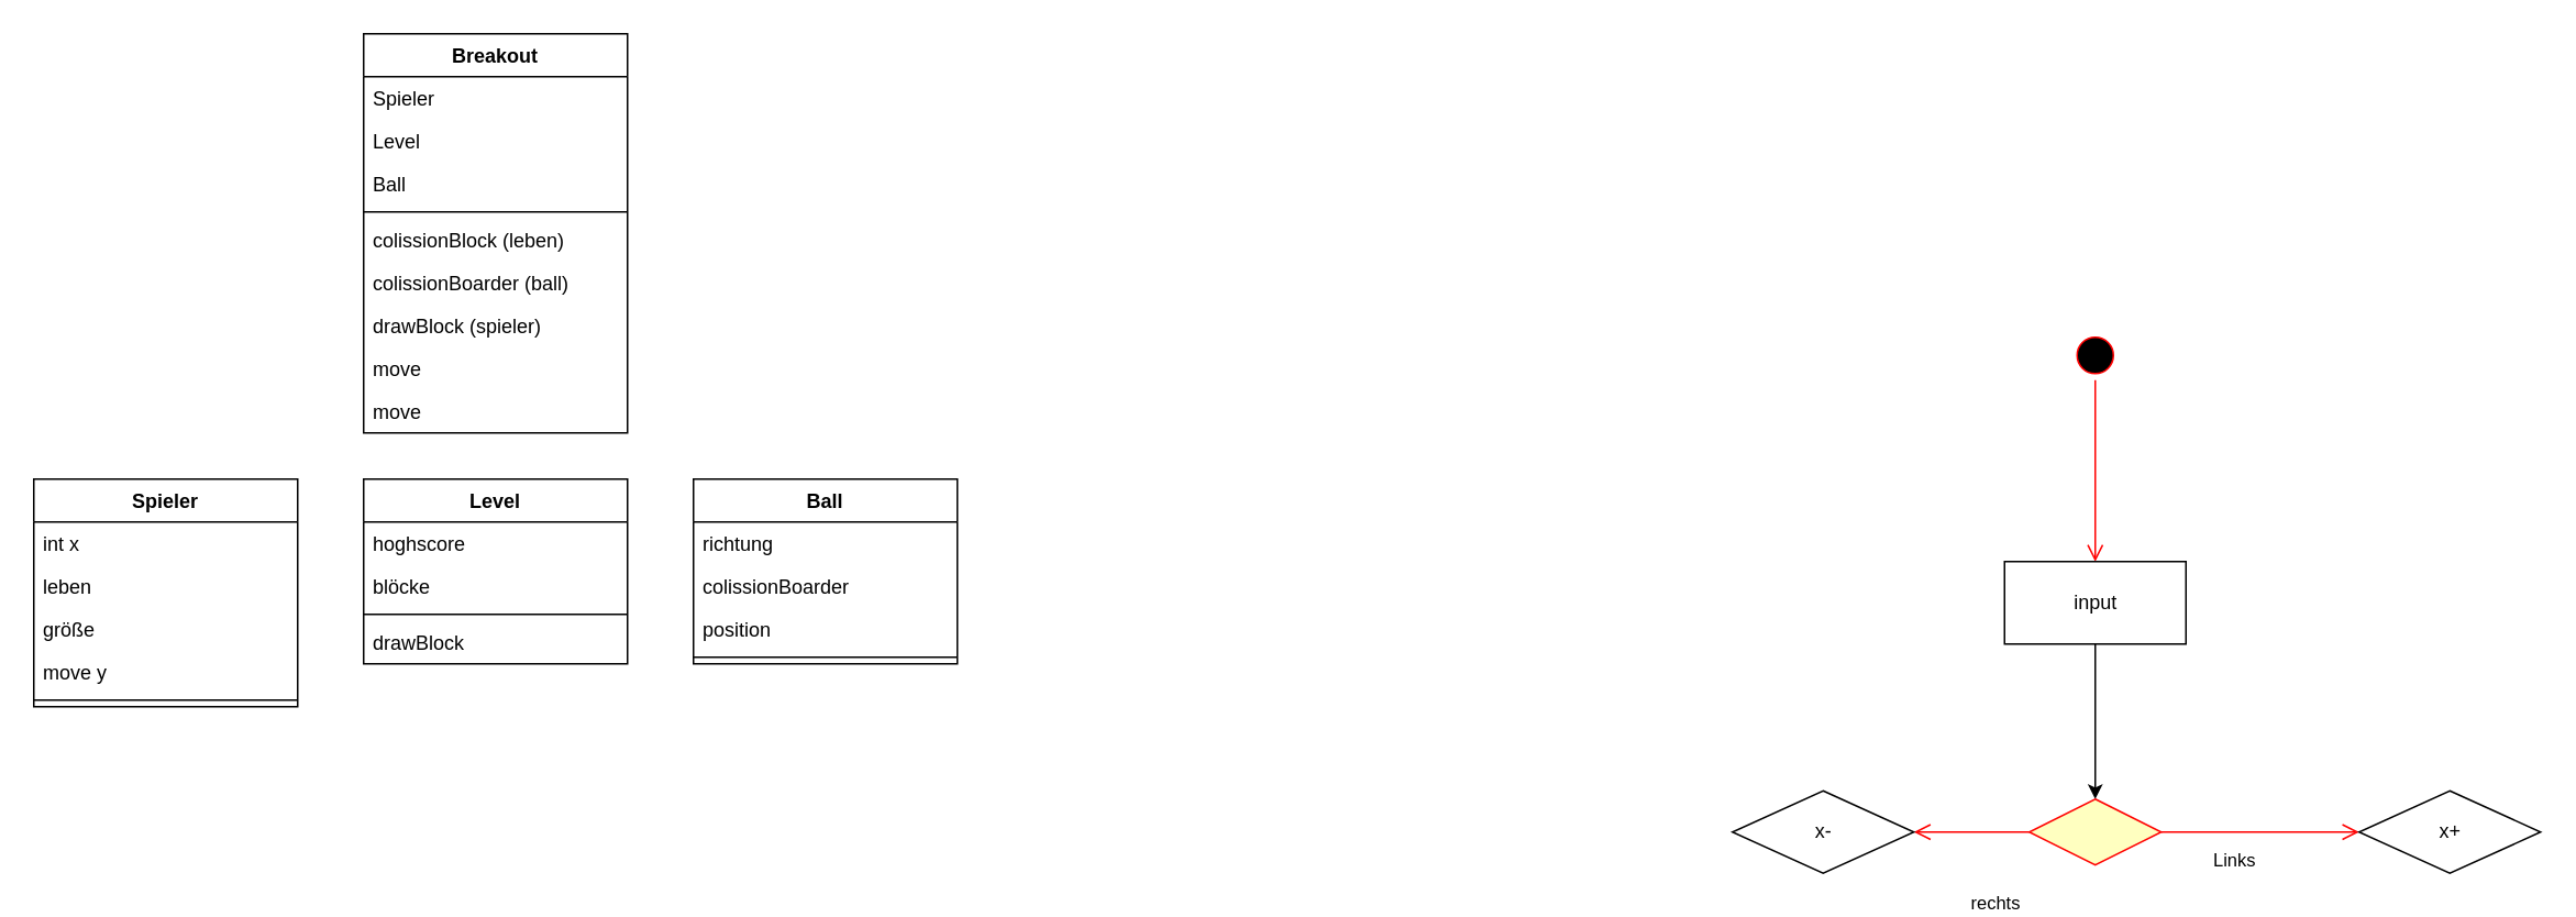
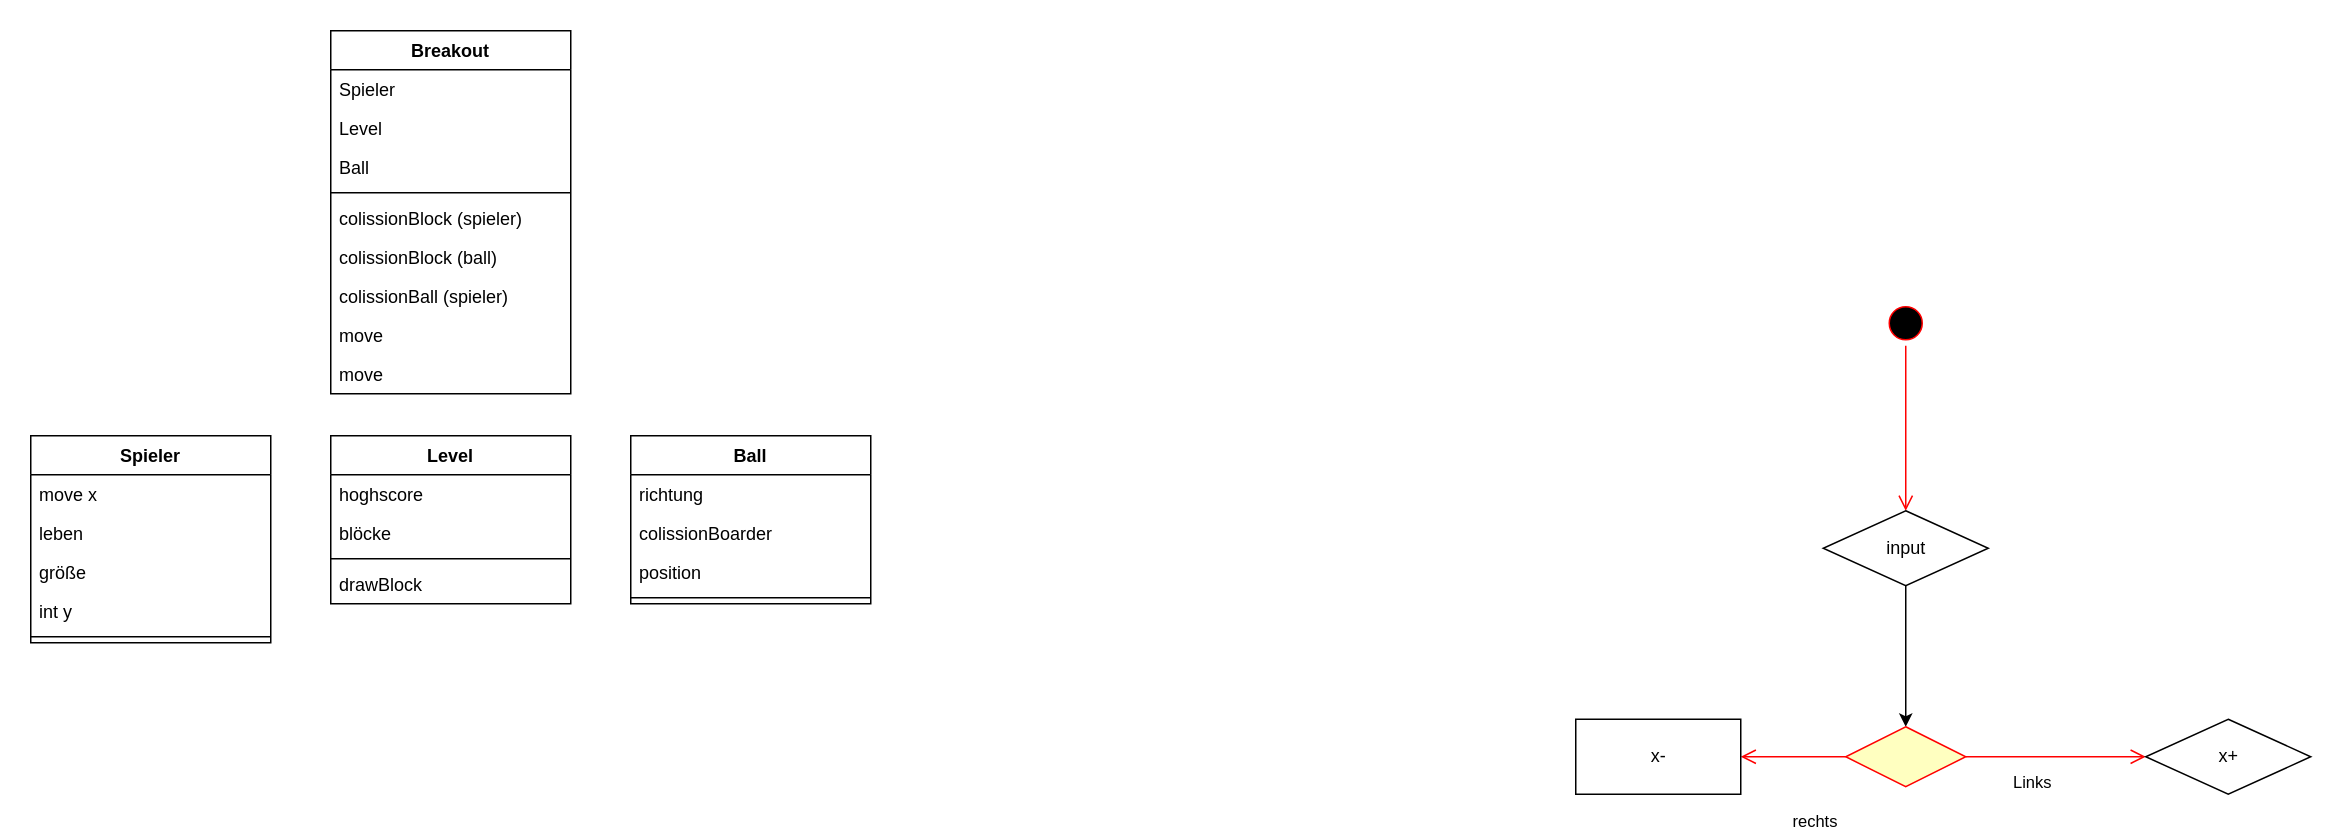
  <mxCell id="0" />
  <mxCell id="1" parent="0" />
  <mxCell id="2" value="" style="ellipse;html=1;shape=startState;fillColor=#000000;strokeColor=#ff0000;" parent="1" vertex="1"><mxGeometry x="1255" y="200" width="30" height="30" as="geometry" /></mxCell>
  <mxCell id="3" value="" style="edgeStyle=orthogonalEdgeStyle;html=1;verticalAlign=bottom;endArrow=open;endSize=8;strokeColor=#ff0000;rounded=0;entryX=0.5;entryY=0;entryDx=0;entryDy=0;" parent="1" source="2" target="5" edge="1"><mxGeometry relative="1" as="geometry"><mxPoint x="1205" y="270" as="targetPoint" /></mxGeometry></mxCell>
  <mxCell id="4" style="edgeStyle=orthogonalEdgeStyle;rounded=0;orthogonalLoop=1;jettySize=auto;html=1;" parent="1" source="5" target="6" edge="1"><mxGeometry relative="1" as="geometry" /></mxCell>
- <mxCell id="5" value="input" style="html=1;" parent="1" vertex="1"><mxGeometry x="1215" y="340" width="110" height="50" as="geometry" /></mxCell>
+ <mxCell id="5" value="input" style="rhombus;html=1;" parent="1" vertex="1"><mxGeometry x="1215" y="340" width="110" height="50" as="geometry" /></mxCell>
  <mxCell id="6" value="" style="rhombus;whiteSpace=wrap;html=1;fillColor=#ffffc0;strokeColor=#ff0000;" parent="1" vertex="1"><mxGeometry x="1230" y="484" width="80" height="40" as="geometry" /></mxCell>
  <mxCell id="7" value="Links" style="edgeStyle=orthogonalEdgeStyle;html=1;align=left;verticalAlign=bottom;endArrow=open;endSize=8;strokeColor=#ff0000;rounded=0;entryX=0;entryY=0.5;entryDx=0;entryDy=0;" parent="1" source="6" target="10" edge="1"><mxGeometry x="-0.5" y="-26" relative="1" as="geometry"><mxPoint x="1400" y="470" as="targetPoint" /><mxPoint as="offset" /></mxGeometry></mxCell>
  <mxCell id="8" value="rechts&amp;nbsp;" style="edgeStyle=orthogonalEdgeStyle;html=1;align=left;verticalAlign=top;endArrow=open;endSize=8;strokeColor=#ff0000;rounded=0;entryX=1;entryY=0.5;entryDx=0;entryDy=0;" parent="1" source="6" target="9" edge="1"><mxGeometry x="0.057" y="30" relative="1" as="geometry"><mxPoint x="1090" y="510" as="targetPoint" /><mxPoint as="offset" /></mxGeometry></mxCell>
- <mxCell id="9" value="x-" style="rhombus;html=1;" parent="1" vertex="1"><mxGeometry x="1050" y="479" width="110" height="50" as="geometry" /></mxCell>
+ <mxCell id="9" value="x-" style="html=1;" parent="1" vertex="1"><mxGeometry x="1050" y="479" width="110" height="50" as="geometry" /></mxCell>
  <mxCell id="10" value="x+" style="rhombus;html=1;" parent="1" vertex="1"><mxGeometry x="1430" y="479" width="110" height="50" as="geometry" /></mxCell>
  <mxCell id="11" value="Ball" style="swimlane;fontStyle=1;align=center;verticalAlign=top;childLayout=stackLayout;horizontal=1;startSize=26;horizontalStack=0;resizeParent=1;resizeParentMax=0;resizeLast=0;collapsible=1;marginBottom=0;" parent="1" vertex="1"><mxGeometry x="420" y="290" width="160" height="112" as="geometry" /></mxCell>
  <mxCell id="12" value="richtung" style="text;strokeColor=none;fillColor=none;align=left;verticalAlign=top;spacingLeft=4;spacingRight=4;overflow=hidden;rotatable=0;points=[[0,0.5],[1,0.5]];portConstraint=eastwest;" parent="11" vertex="1"><mxGeometry y="26" width="160" height="26" as="geometry" /></mxCell>
  <mxCell id="13" value="colissionBoarder" style="text;strokeColor=none;fillColor=none;align=left;verticalAlign=top;spacingLeft=4;spacingRight=4;overflow=hidden;rotatable=0;points=[[0,0.5],[1,0.5]];portConstraint=eastwest;" parent="11" vertex="1"><mxGeometry y="52" width="160" height="26" as="geometry" /></mxCell>
  <mxCell id="14" value="position" style="text;strokeColor=none;fillColor=none;align=left;verticalAlign=top;spacingLeft=4;spacingRight=4;overflow=hidden;rotatable=0;points=[[0,0.5],[1,0.5]];portConstraint=eastwest;" parent="11" vertex="1"><mxGeometry y="78" width="160" height="26" as="geometry" /></mxCell>
  <mxCell id="15" value="" style="line;strokeWidth=1;fillColor=none;align=left;verticalAlign=middle;spacingTop=-1;spacingLeft=3;spacingRight=3;rotatable=0;labelPosition=right;points=[];portConstraint=eastwest;" parent="11" vertex="1"><mxGeometry y="104" width="160" height="8" as="geometry" /></mxCell>
  <mxCell id="16" value="Level" style="swimlane;fontStyle=1;align=center;verticalAlign=top;childLayout=stackLayout;horizontal=1;startSize=26;horizontalStack=0;resizeParent=1;resizeParentMax=0;resizeLast=0;collapsible=1;marginBottom=0;" parent="1" vertex="1"><mxGeometry x="220" y="290" width="160" height="112" as="geometry" /></mxCell>
  <mxCell id="17" value="hoghscore" style="text;strokeColor=none;fillColor=none;align=left;verticalAlign=top;spacingLeft=4;spacingRight=4;overflow=hidden;rotatable=0;points=[[0,0.5],[1,0.5]];portConstraint=eastwest;" parent="16" vertex="1"><mxGeometry y="26" width="160" height="26" as="geometry" /></mxCell>
  <mxCell id="18" value="blöcke" style="text;strokeColor=none;fillColor=none;align=left;verticalAlign=top;spacingLeft=4;spacingRight=4;overflow=hidden;rotatable=0;points=[[0,0.5],[1,0.5]];portConstraint=eastwest;" parent="16" vertex="1"><mxGeometry y="52" width="160" height="26" as="geometry" /></mxCell>
  <mxCell id="19" value="" style="line;strokeWidth=1;fillColor=none;align=left;verticalAlign=middle;spacingTop=-1;spacingLeft=3;spacingRight=3;rotatable=0;labelPosition=right;points=[];portConstraint=eastwest;" parent="16" vertex="1"><mxGeometry y="78" width="160" height="8" as="geometry" /></mxCell>
  <mxCell id="20" value="drawBlock" style="text;strokeColor=none;fillColor=none;align=left;verticalAlign=top;spacingLeft=4;spacingRight=4;overflow=hidden;rotatable=0;points=[[0,0.5],[1,0.5]];portConstraint=eastwest;" parent="16" vertex="1"><mxGeometry y="86" width="160" height="26" as="geometry" /></mxCell>
  <mxCell id="21" value="Spieler" style="swimlane;fontStyle=1;align=center;verticalAlign=top;childLayout=stackLayout;horizontal=1;startSize=26;horizontalStack=0;resizeParent=1;resizeParentMax=0;resizeLast=0;collapsible=1;marginBottom=0;" parent="1" vertex="1"><mxGeometry x="20" y="290" width="160" height="138" as="geometry" /></mxCell>
- <mxCell id="22" value="int x" style="text;strokeColor=none;fillColor=none;align=left;verticalAlign=top;spacingLeft=4;spacingRight=4;overflow=hidden;rotatable=0;points=[[0,0.5],[1,0.5]];portConstraint=eastwest;" parent="21" vertex="1"><mxGeometry y="26" width="160" height="26" as="geometry" /></mxCell>
+ <mxCell id="22" value="move x" style="text;strokeColor=none;fillColor=none;align=left;verticalAlign=top;spacingLeft=4;spacingRight=4;overflow=hidden;rotatable=0;points=[[0,0.5],[1,0.5]];portConstraint=eastwest;" parent="21" vertex="1"><mxGeometry y="26" width="160" height="26" as="geometry" /></mxCell>
  <mxCell id="23" value="leben" style="text;strokeColor=none;fillColor=none;align=left;verticalAlign=top;spacingLeft=4;spacingRight=4;overflow=hidden;rotatable=0;points=[[0,0.5],[1,0.5]];portConstraint=eastwest;" parent="21" vertex="1"><mxGeometry y="52" width="160" height="26" as="geometry" /></mxCell>
  <mxCell id="24" value="größe" style="text;strokeColor=none;fillColor=none;align=left;verticalAlign=top;spacingLeft=4;spacingRight=4;overflow=hidden;rotatable=0;points=[[0,0.5],[1,0.5]];portConstraint=eastwest;" parent="21" vertex="1"><mxGeometry y="78" width="160" height="26" as="geometry" /></mxCell>
- <mxCell id="25" value="move y " style="text;strokeColor=none;fillColor=none;align=left;verticalAlign=top;spacingLeft=4;spacingRight=4;overflow=hidden;rotatable=0;points=[[0,0.5],[1,0.5]];portConstraint=eastwest;" parent="21" vertex="1"><mxGeometry y="104" width="160" height="26" as="geometry" /></mxCell>
+ <mxCell id="25" value="int y " style="text;strokeColor=none;fillColor=none;align=left;verticalAlign=top;spacingLeft=4;spacingRight=4;overflow=hidden;rotatable=0;points=[[0,0.5],[1,0.5]];portConstraint=eastwest;" parent="21" vertex="1"><mxGeometry y="104" width="160" height="26" as="geometry" /></mxCell>
  <mxCell id="26" value="" style="line;strokeWidth=1;fillColor=none;align=left;verticalAlign=middle;spacingTop=-1;spacingLeft=3;spacingRight=3;rotatable=0;labelPosition=right;points=[];portConstraint=eastwest;" parent="21" vertex="1"><mxGeometry y="130" width="160" height="8" as="geometry" /></mxCell>
  <mxCell id="27" value="Breakout" style="swimlane;fontStyle=1;align=center;verticalAlign=top;childLayout=stackLayout;horizontal=1;startSize=26;horizontalStack=0;resizeParent=1;resizeParentMax=0;resizeLast=0;collapsible=1;marginBottom=0;" parent="1" vertex="1"><mxGeometry x="220" y="20" width="160" height="242" as="geometry" /></mxCell>
  <mxCell id="28" value="Spieler" style="text;strokeColor=none;fillColor=none;align=left;verticalAlign=top;spacingLeft=4;spacingRight=4;overflow=hidden;rotatable=0;points=[[0,0.5],[1,0.5]];portConstraint=eastwest;" parent="27" vertex="1"><mxGeometry y="26" width="160" height="26" as="geometry" /></mxCell>
  <mxCell id="29" value="Level" style="text;strokeColor=none;fillColor=none;align=left;verticalAlign=top;spacingLeft=4;spacingRight=4;overflow=hidden;rotatable=0;points=[[0,0.5],[1,0.5]];portConstraint=eastwest;" parent="27" vertex="1"><mxGeometry y="52" width="160" height="26" as="geometry" /></mxCell>
  <mxCell id="30" value="Ball" style="text;strokeColor=none;fillColor=none;align=left;verticalAlign=top;spacingLeft=4;spacingRight=4;overflow=hidden;rotatable=0;points=[[0,0.5],[1,0.5]];portConstraint=eastwest;" parent="27" vertex="1"><mxGeometry y="78" width="160" height="26" as="geometry" /></mxCell>
  <mxCell id="31" value="" style="line;strokeWidth=1;fillColor=none;align=left;verticalAlign=middle;spacingTop=-1;spacingLeft=3;spacingRight=3;rotatable=0;labelPosition=right;points=[];portConstraint=eastwest;" parent="27" vertex="1"><mxGeometry y="104" width="160" height="8" as="geometry" /></mxCell>
- <mxCell id="32" value="colissionBlock (leben)" style="text;strokeColor=none;fillColor=none;align=left;verticalAlign=top;spacingLeft=4;spacingRight=4;overflow=hidden;rotatable=0;points=[[0,0.5],[1,0.5]];portConstraint=eastwest;" parent="27" vertex="1"><mxGeometry y="112" width="160" height="26" as="geometry" /></mxCell>
- <mxCell id="33" value="colissionBoarder (ball)" style="text;strokeColor=none;fillColor=none;align=left;verticalAlign=top;spacingLeft=4;spacingRight=4;overflow=hidden;rotatable=0;points=[[0,0.5],[1,0.5]];portConstraint=eastwest;" parent="27" vertex="1"><mxGeometry y="138" width="160" height="26" as="geometry" /></mxCell>
- <mxCell id="34" value="drawBlock (spieler)" style="text;strokeColor=none;fillColor=none;align=left;verticalAlign=top;spacingLeft=4;spacingRight=4;overflow=hidden;rotatable=0;points=[[0,0.5],[1,0.5]];portConstraint=eastwest;" parent="27" vertex="1"><mxGeometry y="164" width="160" height="26" as="geometry" /></mxCell>
+ <mxCell id="32" value="colissionBlock (spieler)" style="text;strokeColor=none;fillColor=none;align=left;verticalAlign=top;spacingLeft=4;spacingRight=4;overflow=hidden;rotatable=0;points=[[0,0.5],[1,0.5]];portConstraint=eastwest;" parent="27" vertex="1"><mxGeometry y="112" width="160" height="26" as="geometry" /></mxCell>
+ <mxCell id="33" value="colissionBlock (ball)" style="text;strokeColor=none;fillColor=none;align=left;verticalAlign=top;spacingLeft=4;spacingRight=4;overflow=hidden;rotatable=0;points=[[0,0.5],[1,0.5]];portConstraint=eastwest;" parent="27" vertex="1"><mxGeometry y="138" width="160" height="26" as="geometry" /></mxCell>
+ <mxCell id="34" value="colissionBall (spieler)" style="text;strokeColor=none;fillColor=none;align=left;verticalAlign=top;spacingLeft=4;spacingRight=4;overflow=hidden;rotatable=0;points=[[0,0.5],[1,0.5]];portConstraint=eastwest;" parent="27" vertex="1"><mxGeometry y="164" width="160" height="26" as="geometry" /></mxCell>
  <mxCell id="35" value="move" style="text;strokeColor=none;fillColor=none;align=left;verticalAlign=top;spacingLeft=4;spacingRight=4;overflow=hidden;rotatable=0;points=[[0,0.5],[1,0.5]];portConstraint=eastwest;" parent="27" vertex="1"><mxGeometry y="190" width="160" height="26" as="geometry" /></mxCell>
  <mxCell id="36" value="move" style="text;strokeColor=none;fillColor=none;align=left;verticalAlign=top;spacingLeft=4;spacingRight=4;overflow=hidden;rotatable=0;points=[[0,0.5],[1,0.5]];portConstraint=eastwest;" parent="27" vertex="1"><mxGeometry y="216" width="160" height="26" as="geometry" /></mxCell>
